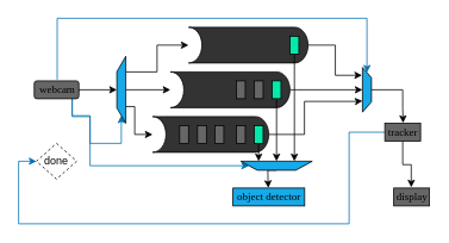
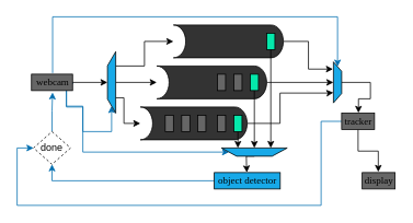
  <mxCell id="0" />
  <mxCell id="1" parent="0" />
  <mxCell id="2" value="" style="shape=cylinder3;whiteSpace=wrap;html=1;boundedLbl=1;backgroundOutline=1;size=15;lid=0;rounded=0;fontSize=9;strokeColor=default;fillColor=#333333;direction=north;sketch=0;shadow=0;" parent="1" vertex="1"><mxGeometry x="170" y="130" width="130" height="40" as="geometry" /></mxCell>
  <mxCell id="3" style="edgeStyle=orthogonalEdgeStyle;rounded=0;orthogonalLoop=1;jettySize=auto;html=1;fontSize=9;endArrow=classic;endFill=1;entryX=0;entryY=0.5;entryDx=0;entryDy=0;exitX=1.022;exitY=0.539;exitDx=0;exitDy=0;exitPerimeter=0;fillColor=#1ba1e2;strokeColor=#006EAF;" parent="1" source="6" target="30" edge="1"><mxGeometry relative="1" as="geometry"><mxPoint x="86.25" y="150" as="targetPoint" /><Array as="points"><mxPoint x="80" y="101" /><mxPoint x="80" y="129" /><mxPoint x="100" y="129" /><mxPoint x="100" y="160" /><mxPoint x="135" y="160" /></Array></mxGeometry></mxCell>
  <mxCell id="4" style="edgeStyle=orthogonalEdgeStyle;rounded=0;orthogonalLoop=1;jettySize=auto;html=1;entryX=0;entryY=0.5;entryDx=0;entryDy=0;fillColor=#1ba1e2;strokeColor=#006EAF;exitX=0.514;exitY=-0.067;exitDx=0;exitDy=0;exitPerimeter=0;" edge="1" parent="1" source="6" target="25"><mxGeometry relative="1" as="geometry"><Array as="points"><mxPoint x="63" y="20" /><mxPoint x="410" y="20" /></Array></mxGeometry></mxCell>
  <mxCell id="5" style="edgeStyle=orthogonalEdgeStyle;rounded=0;orthogonalLoop=1;jettySize=auto;html=1;entryX=0;entryY=0.5;entryDx=0;entryDy=0;fillColor=#1ba1e2;strokeColor=#006EAF;" edge="1" parent="1" source="6" target="32"><mxGeometry relative="1" as="geometry"><Array as="points"><mxPoint x="80" y="130" /><mxPoint x="100" y="130" /><mxPoint x="100" y="185" /></Array></mxGeometry></mxCell>
- <mxCell id="6" value="webcam" style="html=1;points=[];shadow=0;comic=0;labelBackgroundColor=none;strokeWidth=1;fontFamily=Verdana;fontSize=12;align=center;fillColor=#666666;rounded=1;" parent="1" vertex="1"><mxGeometry x="37.5" y="90" width="50" height="20" as="geometry" /></mxCell>
+ <mxCell id="6" value="webcam" style="html=1;points=[];perimeter=orthogonalPerimeter;rounded=0;shadow=0;comic=0;labelBackgroundColor=none;strokeWidth=1;fontFamily=Verdana;fontSize=12;align=center;fillColor=#666666;" parent="1" vertex="1"><mxGeometry x="37.5" y="90" width="50" height="20" as="geometry" /></mxCell>
  <mxCell id="7" value="" style="html=1;points=[];perimeter=orthogonalPerimeter;rounded=0;shadow=0;comic=0;labelBackgroundColor=none;strokeWidth=1;fontFamily=Verdana;fontSize=12;align=center;fillColor=#666666;" parent="1" vertex="1"><mxGeometry x="200.25" y="140" width="10" height="20" as="geometry" /></mxCell>
  <mxCell id="8" value="" style="html=1;points=[];perimeter=orthogonalPerimeter;rounded=0;shadow=0;comic=0;labelBackgroundColor=none;strokeWidth=1;fontFamily=Verdana;fontSize=12;align=center;fillColor=#666666;" parent="1" vertex="1"><mxGeometry x="220.25" y="140" width="10" height="20" as="geometry" /></mxCell>
  <mxCell id="9" value="" style="html=1;points=[];perimeter=orthogonalPerimeter;rounded=0;shadow=0;comic=0;labelBackgroundColor=none;strokeWidth=1;fontFamily=Verdana;fontSize=12;align=center;fillColor=#666666;" parent="1" vertex="1"><mxGeometry x="239.75" y="140" width="10" height="20" as="geometry" /></mxCell>
  <mxCell id="10" value="" style="html=1;points=[];perimeter=orthogonalPerimeter;rounded=0;shadow=0;comic=0;labelBackgroundColor=none;strokeWidth=1;fontFamily=Verdana;fontSize=12;align=center;fillColor=#666666;" parent="1" vertex="1"><mxGeometry x="263.75" y="140" width="10" height="20" as="geometry" /></mxCell>
  <mxCell id="11" style="edgeStyle=orthogonalEdgeStyle;rounded=0;orthogonalLoop=1;jettySize=auto;html=1;fontSize=9;endArrow=classic;endFill=1;entryX=0.25;entryY=0;entryDx=0;entryDy=0;" parent="1" source="12" target="32" edge="1"><mxGeometry relative="1" as="geometry"><mxPoint x="285" y="200" as="targetPoint" /><Array as="points"><mxPoint x="289" y="160" /><mxPoint x="289" y="160" /></Array></mxGeometry></mxCell>
  <mxCell id="12" value="" style="html=1;points=[];perimeter=orthogonalPerimeter;rounded=0;shadow=0;comic=0;labelBackgroundColor=none;strokeWidth=1;fontFamily=Verdana;fontSize=12;align=center;fillColor=#05E8AB;" parent="1" vertex="1"><mxGeometry x="283.75" y="140" width="10" height="20" as="geometry" /></mxCell>
+ <mxCell id="13" style="edgeStyle=orthogonalEdgeStyle;rounded=0;jumpStyle=arc;orthogonalLoop=1;jettySize=auto;html=1;fontSize=9;endArrow=classic;endFill=1;entryX=0.5;entryY=1;entryDx=0;entryDy=0;fillColor=#1ba1e2;strokeColor=#006EAF;" parent="1" source="14" target="39" edge="1"><mxGeometry relative="1" as="geometry"><mxPoint x="300" y="250" as="targetPoint" /><Array as="points"><mxPoint x="63" y="220" /><mxPoint x="63" y="200" /></Array></mxGeometry></mxCell>
  <mxCell id="14" value="object detector" style="html=1;points=[];perimeter=orthogonalPerimeter;rounded=0;shadow=0;comic=0;labelBackgroundColor=none;strokeWidth=1;fontFamily=Verdana;fontSize=12;align=center;fillColor=#17a9e8;" parent="1" vertex="1"><mxGeometry x="260" y="210" width="80.25" height="20" as="geometry" /></mxCell>
  <mxCell id="15" style="edgeStyle=orthogonalEdgeStyle;rounded=0;orthogonalLoop=1;jettySize=auto;html=1;entryX=0.75;entryY=1;entryDx=0;entryDy=0;fontSize=9;endArrow=classic;endFill=1;" parent="1" source="2" target="25" edge="1"><mxGeometry relative="1" as="geometry"><Array as="points"><mxPoint x="340" y="150" /><mxPoint x="340" y="113" /><mxPoint x="399" y="113" /></Array></mxGeometry></mxCell>
  <mxCell id="16" style="edgeStyle=orthogonalEdgeStyle;rounded=0;orthogonalLoop=1;jettySize=auto;html=1;entryX=0.5;entryY=0;entryDx=0;entryDy=0;entryPerimeter=0;fontSize=9;endArrow=classic;endFill=1;exitX=0.25;exitY=1;exitDx=0;exitDy=0;" parent="1" source="30" target="2" edge="1"><mxGeometry relative="1" as="geometry"><mxPoint x="146.25" y="150" as="sourcePoint" /><Array as="points"><mxPoint x="150" y="119" /><mxPoint x="150" y="150" /></Array></mxGeometry></mxCell>
  <mxCell id="17" style="edgeStyle=orthogonalEdgeStyle;rounded=0;orthogonalLoop=1;jettySize=auto;html=1;fontSize=9;endArrow=classic;endFill=1;entryX=0.5;entryY=0;entryDx=0;entryDy=0;entryPerimeter=0;exitX=0.5;exitY=1;exitDx=0;exitDy=0;" parent="1" source="30" target="19" edge="1"><mxGeometry relative="1" as="geometry"><mxPoint x="121.25" y="70" as="targetPoint" /><mxPoint x="121.32" y="125" as="sourcePoint" /><Array as="points" /></mxGeometry></mxCell>
  <mxCell id="18" style="edgeStyle=orthogonalEdgeStyle;rounded=0;orthogonalLoop=1;jettySize=auto;html=1;entryX=0.5;entryY=1;entryDx=0;entryDy=0;" parent="1" source="19" target="25" edge="1"><mxGeometry relative="1" as="geometry" /></mxCell>
  <mxCell id="19" value="" style="shape=cylinder3;whiteSpace=wrap;html=1;boundedLbl=1;backgroundOutline=1;size=15;lid=0;rounded=0;fontSize=9;strokeColor=default;fillColor=#333333;direction=north;sketch=0;shadow=0;" parent="1" vertex="1"><mxGeometry x="190" y="80" width="133.75" height="40" as="geometry" /></mxCell>
  <mxCell id="20" style="edgeStyle=orthogonalEdgeStyle;rounded=0;orthogonalLoop=1;jettySize=auto;html=1;entryX=0.5;entryY=0;entryDx=0;entryDy=0;" parent="1" source="21" target="32" edge="1"><mxGeometry relative="1" as="geometry" /></mxCell>
  <mxCell id="21" value="" style="html=1;points=[];perimeter=orthogonalPerimeter;rounded=0;shadow=0;comic=0;labelBackgroundColor=none;strokeWidth=1;fontFamily=Verdana;fontSize=12;align=center;fillColor=#05E8AB;" parent="1" vertex="1"><mxGeometry x="303.75" y="90" width="10" height="20" as="geometry" /></mxCell>
  <mxCell id="22" value="" style="html=1;points=[];perimeter=orthogonalPerimeter;rounded=0;shadow=0;comic=0;labelBackgroundColor=none;strokeWidth=1;fontFamily=Verdana;fontSize=12;align=center;fillColor=#666666;" parent="1" vertex="1"><mxGeometry x="283.75" y="90" width="10" height="20" as="geometry" /></mxCell>
  <mxCell id="23" value="" style="html=1;points=[];perimeter=orthogonalPerimeter;rounded=0;shadow=0;comic=0;labelBackgroundColor=none;strokeWidth=1;fontFamily=Verdana;fontSize=12;align=center;fillColor=#666666;" parent="1" vertex="1"><mxGeometry x="263.75" y="90" width="10" height="20" as="geometry" /></mxCell>
  <mxCell id="24" style="edgeStyle=orthogonalEdgeStyle;rounded=0;orthogonalLoop=1;jettySize=auto;html=1;entryX=0.512;entryY=-0.017;entryDx=0;entryDy=0;entryPerimeter=0;fontSize=9;endArrow=classic;endFill=1;" parent="1" source="25" target="28" edge="1"><mxGeometry relative="1" as="geometry"><Array as="points"><mxPoint x="450" y="100" /><mxPoint x="450" y="120" /></Array></mxGeometry></mxCell>
  <mxCell id="25" value="" style="verticalLabelPosition=middle;verticalAlign=middle;html=1;shape=trapezoid;perimeter=trapezoidPerimeter;whiteSpace=wrap;size=0.23;arcSize=10;flipV=1;labelPosition=center;align=center;rounded=0;shadow=0;sketch=0;fontSize=9;strokeColor=default;fillColor=#17A9E8;direction=south;" parent="1" vertex="1"><mxGeometry x="405" y="75" width="10" height="50" as="geometry" /></mxCell>
  <mxCell id="26" style="edgeStyle=orthogonalEdgeStyle;rounded=0;jumpStyle=arc;orthogonalLoop=1;jettySize=auto;html=1;fontSize=9;endArrow=classic;endFill=1;entryX=0.49;entryY=-0.04;entryDx=0;entryDy=0;entryPerimeter=0;" parent="1" source="28" target="33" edge="1"><mxGeometry relative="1" as="geometry"><mxPoint x="400" y="130" as="targetPoint" /></mxGeometry></mxCell>
  <mxCell id="27" style="edgeStyle=orthogonalEdgeStyle;rounded=0;orthogonalLoop=1;jettySize=auto;html=1;entryX=0;entryY=0.5;entryDx=0;entryDy=0;fillColor=#1ba1e2;strokeColor=#006EAF;" edge="1" parent="1" source="28" target="39"><mxGeometry relative="1" as="geometry"><Array as="points"><mxPoint x="390" y="148" /><mxPoint x="390" y="250" /><mxPoint x="20" y="250" /><mxPoint x="20" y="180" /></Array></mxGeometry></mxCell>
- <mxCell id="28" value="tracker" style="html=1;points=[];perimeter=orthogonalPerimeter;rounded=0;shadow=0;comic=0;labelBackgroundColor=none;strokeWidth=1;fontFamily=Verdana;fontSize=12;align=center;fillColor=#666666;" parent="1" vertex="1"><mxGeometry x="430" y="137.5" width="40" height="20" as="geometry" /></mxCell>
+ <mxCell id="28" value="tracker" style="html=1;points=[];perimeter=orthogonalPerimeter;rounded=0;shadow=0;comic=0;labelBackgroundColor=none;strokeWidth=1;fontFamily=Verdana;fontSize=12;align=center;fillColor=#666666;" parent="1" vertex="1"><mxGeometry x="415" y="137.5" width="40" height="20" as="geometry" /></mxCell>
  <mxCell id="29" style="edgeStyle=orthogonalEdgeStyle;rounded=0;orthogonalLoop=1;jettySize=auto;html=1;entryX=0.5;entryY=0;entryDx=0;entryDy=0;entryPerimeter=0;" parent="1" source="30" target="35" edge="1"><mxGeometry relative="1" as="geometry"><Array as="points"><mxPoint x="175" y="80" /><mxPoint x="175" y="50" /></Array></mxGeometry></mxCell>
  <mxCell id="30" value="" style="verticalLabelPosition=middle;verticalAlign=middle;html=1;shape=trapezoid;perimeter=trapezoidPerimeter;whiteSpace=wrap;size=0.23;arcSize=10;flipV=1;labelPosition=center;align=center;rounded=0;shadow=0;sketch=0;fontSize=9;strokeColor=default;fillColor=#17A9E8;direction=north;" parent="1" vertex="1"><mxGeometry x="130" y="62.5" width="10" height="75" as="geometry" /></mxCell>
  <mxCell id="31" style="edgeStyle=orthogonalEdgeStyle;rounded=0;jumpStyle=arc;orthogonalLoop=1;jettySize=auto;html=1;entryX=0.494;entryY=-0.009;entryDx=0;entryDy=0;entryPerimeter=0;fontSize=9;endArrow=classic;endFill=1;exitX=0.5;exitY=1;exitDx=0;exitDy=0;" parent="1" source="32" target="14" edge="1"><mxGeometry relative="1" as="geometry"><Array as="points"><mxPoint x="299" y="199" /><mxPoint x="300" y="199" /></Array></mxGeometry></mxCell>
  <mxCell id="32" value="" style="verticalLabelPosition=middle;verticalAlign=middle;html=1;shape=trapezoid;perimeter=trapezoidPerimeter;whiteSpace=wrap;size=0.23;arcSize=10;flipV=1;labelPosition=center;align=center;rounded=0;shadow=0;sketch=0;fontSize=9;strokeColor=default;fillColor=#17A9E8;direction=east;" parent="1" vertex="1"><mxGeometry x="268.75" y="180" width="80" height="10" as="geometry" /></mxCell>
  <mxCell id="33" value="display" style="html=1;points=[];perimeter=orthogonalPerimeter;rounded=0;shadow=0;comic=0;labelBackgroundColor=none;strokeWidth=1;fontFamily=Verdana;fontSize=12;align=center;fillColor=#666666;" parent="1" vertex="1"><mxGeometry x="440" y="210" width="40" height="20" as="geometry" /></mxCell>
  <mxCell id="34" style="edgeStyle=orthogonalEdgeStyle;rounded=0;orthogonalLoop=1;jettySize=auto;html=1;entryX=0.824;entryY=1.053;entryDx=0;entryDy=0;entryPerimeter=0;" parent="1" source="35" target="25" edge="1"><mxGeometry relative="1" as="geometry" /></mxCell>
  <mxCell id="35" value="" style="shape=cylinder3;whiteSpace=wrap;html=1;boundedLbl=1;backgroundOutline=1;size=15;lid=0;rounded=0;fontSize=9;strokeColor=default;fillColor=#333333;direction=north;sketch=0;shadow=0;" parent="1" vertex="1"><mxGeometry x="210.25" y="30" width="133.75" height="40" as="geometry" /></mxCell>
  <mxCell id="36" style="edgeStyle=orthogonalEdgeStyle;rounded=0;orthogonalLoop=1;jettySize=auto;html=1;entryX=0.75;entryY=0;entryDx=0;entryDy=0;" parent="1" source="37" target="32" edge="1"><mxGeometry relative="1" as="geometry" /></mxCell>
  <mxCell id="37" value="" style="html=1;points=[];perimeter=orthogonalPerimeter;rounded=0;shadow=0;comic=0;labelBackgroundColor=none;strokeWidth=1;fontFamily=Verdana;fontSize=12;align=center;fillColor=#05E8AB;" parent="1" vertex="1"><mxGeometry x="323.75" y="40" width="10" height="20" as="geometry" /></mxCell>
+ <mxCell id="38" style="edgeStyle=orthogonalEdgeStyle;rounded=0;orthogonalLoop=1;jettySize=auto;html=1;entryX=0.513;entryY=1.115;entryDx=0;entryDy=0;entryPerimeter=0;fillColor=#1ba1e2;strokeColor=#006EAF;" edge="1" parent="1" source="39" target="6"><mxGeometry relative="1" as="geometry" /></mxCell>
  <mxCell id="39" value="done" style="rhombus;whiteSpace=wrap;html=1;dashed=1;" vertex="1" parent="1"><mxGeometry x="40" y="160" width="45" height="40" as="geometry" /></mxCell>
  <mxCell id="40" style="edgeStyle=orthogonalEdgeStyle;rounded=0;orthogonalLoop=1;jettySize=auto;html=1;entryX=0.5;entryY=0;entryDx=0;entryDy=0;" edge="1" parent="1" source="6" target="30"><mxGeometry relative="1" as="geometry"><Array as="points" /></mxGeometry></mxCell>
